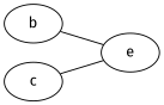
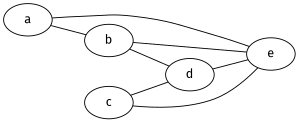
  graph {
    fontname="Fira Sans"
    rankdir=LR
    node [fontname="Fira Sans"]
    edge [fontname="Fira Sans"]
+   a
    b
    e
+   d
    c
+   a -- b
+   a -- e
    b -- e
+   b -- d
+   d -- e
    c -- e
+   c -- d
  }
